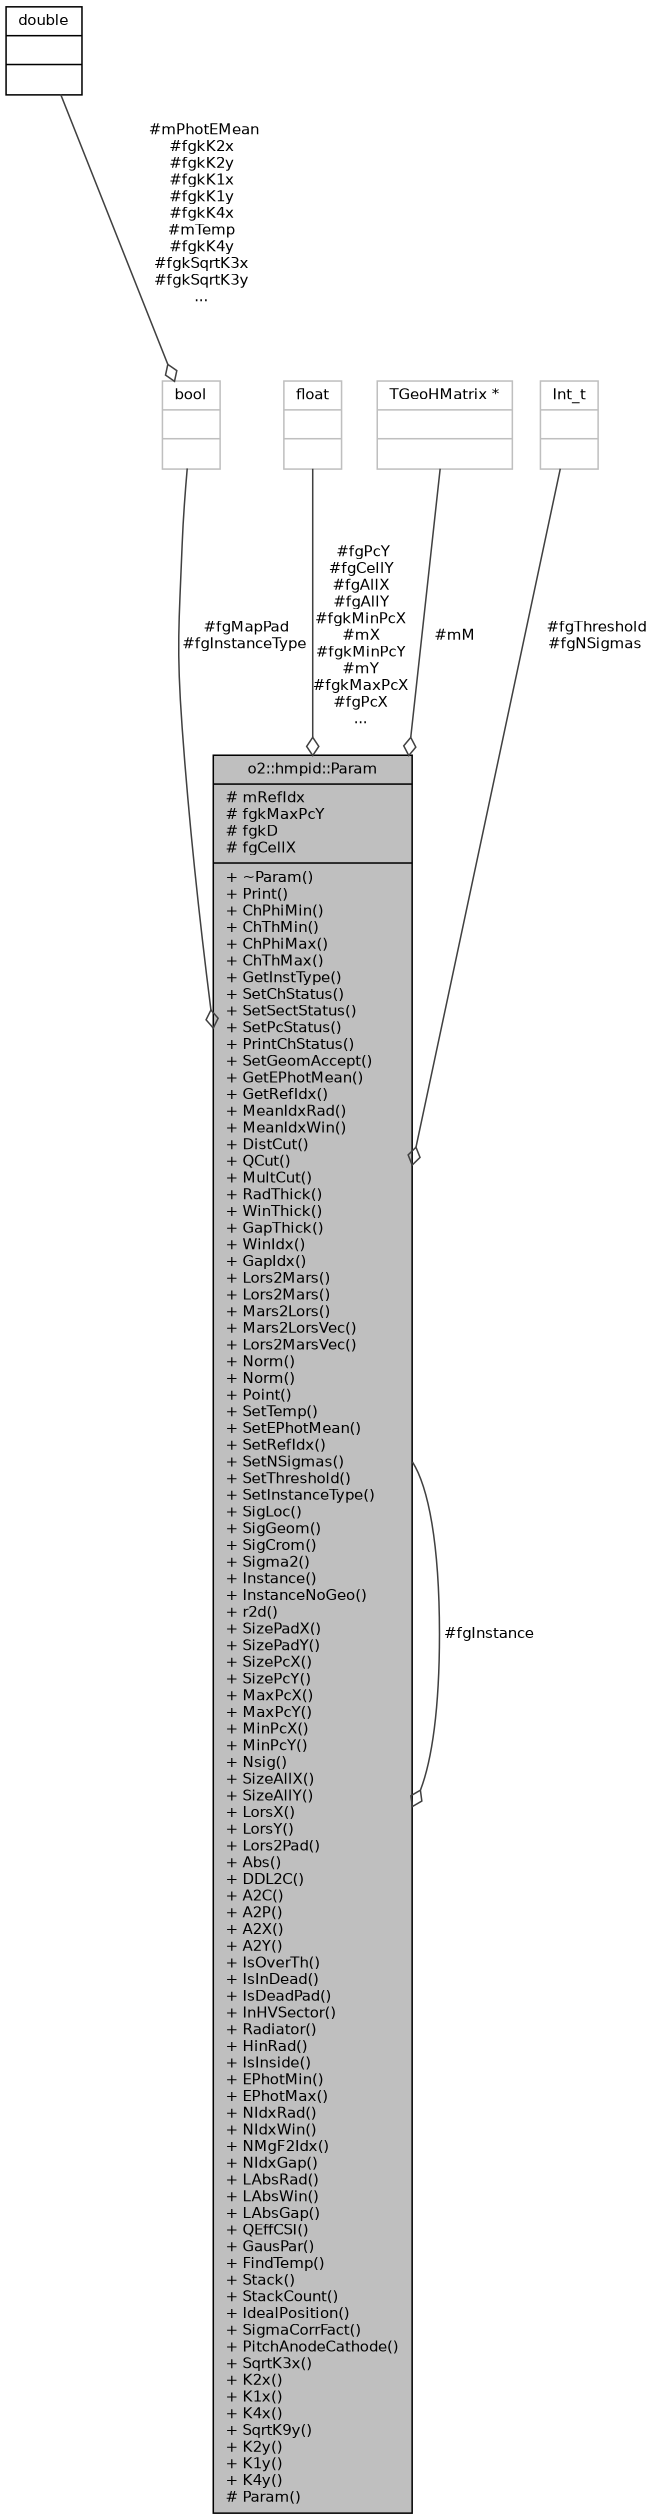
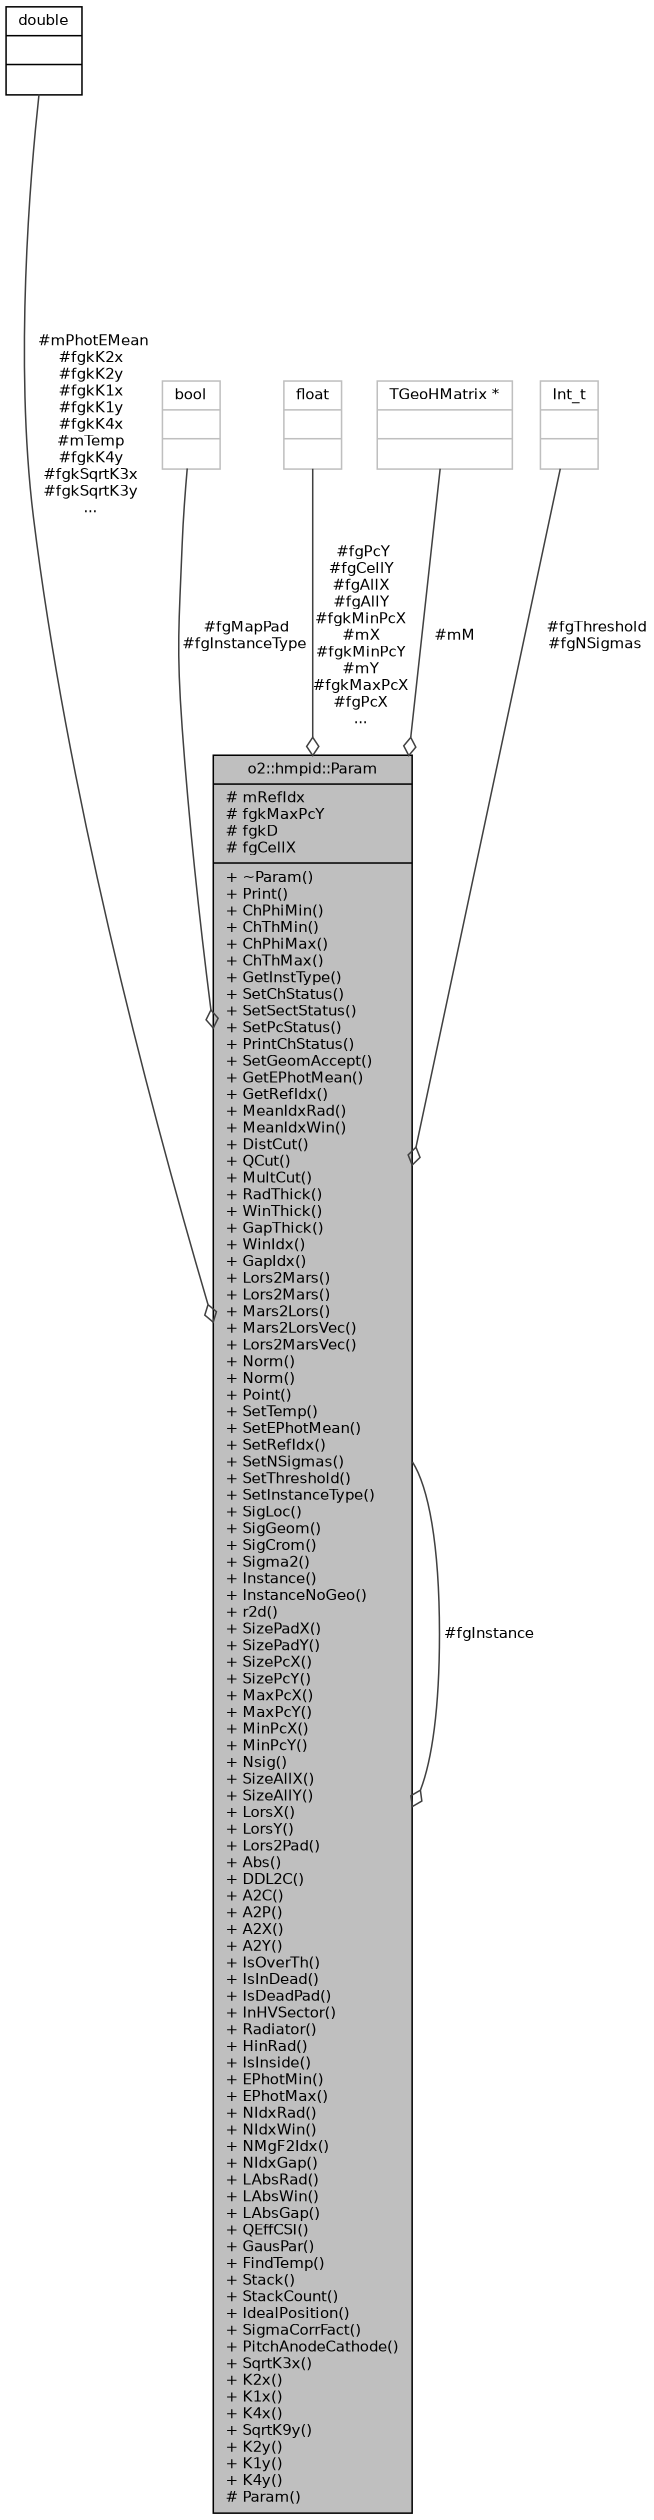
  digraph {
    node [color=grey75 fontname=Helvetica fontsize=10 shape=record]
    edge [arrowhead=odiamond color=grey25 fontname=Helvetica fontsize=10 labelfontname=Helvetica labelfontsize=10 style=solid]
    n1 [color=black fillcolor=grey75 fontcolor=black height=0.2 label="{o2::hmpid::Param\n|# mRefIdx\l# fgkMaxPcY\l# fgkD\l# fgCellX\l|+ ~Param()\l+ Print()\l+ ChPhiMin()\l+ ChThMin()\l+ ChPhiMax()\l+ ChThMax()\l+ GetInstType()\l+ SetChStatus()\l+ SetSectStatus()\l+ SetPcStatus()\l+ PrintChStatus()\l+ SetGeomAccept()\l+ GetEPhotMean()\l+ GetRefIdx()\l+ MeanIdxRad()\l+ MeanIdxWin()\l+ DistCut()\l+ QCut()\l+ MultCut()\l+ RadThick()\l+ WinThick()\l+ GapThick()\l+ WinIdx()\l+ GapIdx()\l+ Lors2Mars()\l+ Lors2Mars()\l+ Mars2Lors()\l+ Mars2LorsVec()\l+ Lors2MarsVec()\l+ Norm()\l+ Norm()\l+ Point()\l+ SetTemp()\l+ SetEPhotMean()\l+ SetRefIdx()\l+ SetNSigmas()\l+ SetThreshold()\l+ SetInstanceType()\l+ SigLoc()\l+ SigGeom()\l+ SigCrom()\l+ Sigma2()\l+ Instance()\l+ InstanceNoGeo()\l+ r2d()\l+ SizePadX()\l+ SizePadY()\l+ SizePcX()\l+ SizePcY()\l+ MaxPcX()\l+ MaxPcY()\l+ MinPcX()\l+ MinPcY()\l+ Nsig()\l+ SizeAllX()\l+ SizeAllY()\l+ LorsX()\l+ LorsY()\l+ Lors2Pad()\l+ Abs()\l+ DDL2C()\l+ A2C()\l+ A2P()\l+ A2X()\l+ A2Y()\l+ IsOverTh()\l+ IsInDead()\l+ IsDeadPad()\l+ InHVSector()\l+ Radiator()\l+ HinRad()\l+ IsInside()\l+ EPhotMin()\l+ EPhotMax()\l+ NIdxRad()\l+ NIdxWin()\l+ NMgF2Idx()\l+ NIdxGap()\l+ LAbsRad()\l+ LAbsWin()\l+ LAbsGap()\l+ QEffCSI()\l+ GausPar()\l+ FindTemp()\l+ Stack()\l+ StackCount()\l+ IdealPosition()\l+ SigmaCorrFact()\l+ PitchAnodeCathode()\l+ SqrtK3x()\l+ K2x()\l+ K1x()\l+ K4x()\l+ SqrtK9y()\l+ K2y()\l+ K1y()\l+ K4y()\l# Param()\l}" style=filled width=0.4]
    n2 [color=black height=0.2 label="{double\n||}" width=0.4]
    n3 [height=0.2 label="{float\n||}" width=0.4]
    n4 [height=0.2 label="{TGeoHMatrix *\n||}" width=0.4]
    n5 [height=0.2 label="{bool\n||}" width=0.4]
    n6 [height=0.2 label="{Int_t\n||}" width=0.4]
    n1 -> n1 [label=" #fgInstance"]
-   n2 -> n5 [label=" #mPhotEMean\n#fgkK2x\n#fgkK2y\n#fgkK1x\n#fgkK1y\n#fgkK4x\n#mTemp\n#fgkK4y\n#fgkSqrtK3x\n#fgkSqrtK3y\n..."]
+   n2 -> n1 [label=" #mPhotEMean\n#fgkK2x\n#fgkK2y\n#fgkK1x\n#fgkK1y\n#fgkK4x\n#mTemp\n#fgkK4y\n#fgkSqrtK3x\n#fgkSqrtK3y\n..."]
    n3 -> n1 [label=" #fgPcY\n#fgCellY\n#fgAllX\n#fgAllY\n#fgkMinPcX\n#mX\n#fgkMinPcY\n#mY\n#fgkMaxPcX\n#fgPcX\n..."]
    n4 -> n1 [label=" #mM"]
    n5 -> n1 [label=" #fgMapPad\n#fgInstanceType"]
    n6 -> n1 [label=" #fgThreshold\n#fgNSigmas"]
  }
